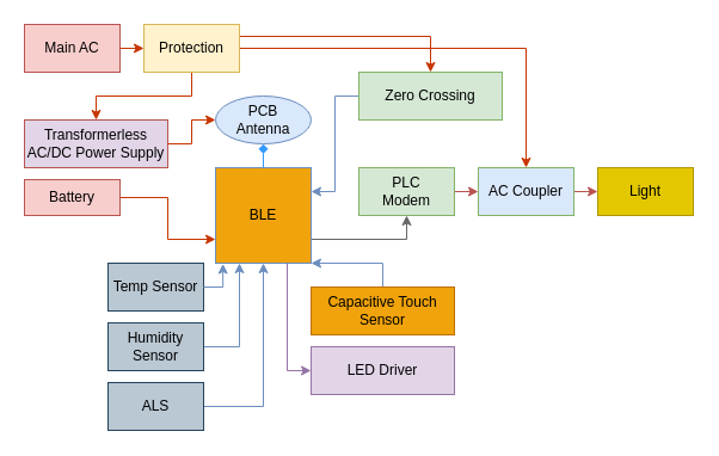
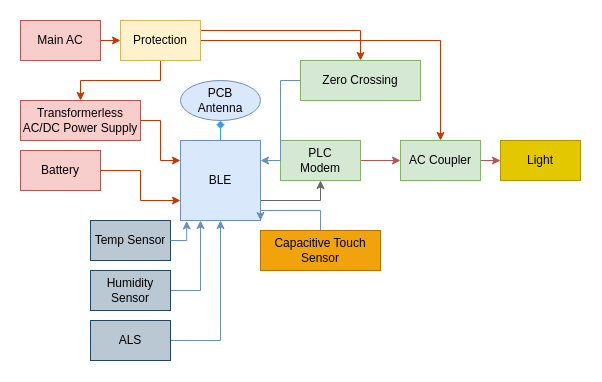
  <mxCell id="0" />
  <mxCell id="1" parent="0" />
  <mxCell id="2" style="edgeStyle=orthogonalEdgeStyle;rounded=0;orthogonalLoop=1;jettySize=auto;html=1;exitX=0.5;exitY=0;exitDx=0;exitDy=0;entryX=0.5;entryY=1;entryDx=0;entryDy=0;strokeColor=#3399FF;endArrow=diamond;" edge="1" parent="1" source="5" target="31"><mxGeometry relative="1" as="geometry" /></mxCell>
  <mxCell id="3" style="edgeStyle=orthogonalEdgeStyle;rounded=0;orthogonalLoop=1;jettySize=auto;html=1;exitX=1;exitY=0.75;exitDx=0;exitDy=0;entryX=0.5;entryY=1;entryDx=0;entryDy=0;fillColor=#f5f5f5;strokeColor=#666666;" edge="1" parent="1" source="5" target="13"><mxGeometry relative="1" as="geometry" /></mxCell>
- <mxCell id="4" style="edgeStyle=orthogonalEdgeStyle;rounded=0;orthogonalLoop=1;jettySize=auto;html=1;exitX=0.75;exitY=1;exitDx=0;exitDy=0;entryX=0;entryY=0.5;entryDx=0;entryDy=0;fillColor=#e1d5e7;strokeColor=#9673a6;" edge="1" parent="1" source="5" target="18"><mxGeometry relative="1" as="geometry" /></mxCell>
- <mxCell id="5" value="BLE" style="rounded=0;whiteSpace=wrap;html=1;fillColor=#f0a30a;strokeColor=#6c8ebf;" vertex="1" parent="1"><mxGeometry x="180" y="140" width="80" height="80" as="geometry" /></mxCell>
+ <mxCell id="5" value="BLE" style="rounded=0;whiteSpace=wrap;html=1;fillColor=#dae8fc;strokeColor=#6c8ebf;" vertex="1" parent="1"><mxGeometry x="180" y="140" width="80" height="80" as="geometry" /></mxCell>
  <mxCell id="6" style="edgeStyle=orthogonalEdgeStyle;rounded=0;orthogonalLoop=1;jettySize=auto;html=1;exitX=1;exitY=0.5;exitDx=0;exitDy=0;entryX=0;entryY=0.5;entryDx=0;entryDy=0;fillColor=#fa6800;strokeColor=#C73500;" edge="1" parent="1" source="7" target="11"><mxGeometry relative="1" as="geometry" /></mxCell>
  <mxCell id="7" value="Main AC" style="rounded=0;whiteSpace=wrap;html=1;fillColor=#f8cecc;strokeColor=#b85450;" vertex="1" parent="1"><mxGeometry x="20" y="20" width="80" height="40" as="geometry" /></mxCell>
  <mxCell id="8" style="edgeStyle=orthogonalEdgeStyle;rounded=0;orthogonalLoop=1;jettySize=auto;html=1;exitX=1;exitY=0.5;exitDx=0;exitDy=0;entryX=0.5;entryY=0;entryDx=0;entryDy=0;fillColor=#fa6800;strokeColor=#C73500;" edge="1" parent="1" source="11" target="17"><mxGeometry relative="1" as="geometry"><mxPoint x="133.04" y="-30.67" as="sourcePoint" /><mxPoint x="420" y="30.65" as="targetPoint" /><Array as="points"><mxPoint x="200" y="30" /><mxPoint x="360" y="30" /></Array></mxGeometry></mxCell>
  <mxCell id="9" style="edgeStyle=orthogonalEdgeStyle;rounded=0;orthogonalLoop=1;jettySize=auto;html=1;exitX=1;exitY=0.25;exitDx=0;exitDy=0;fillColor=#fa6800;strokeColor=#C73500;entryX=0.5;entryY=0;entryDx=0;entryDy=0;" edge="1" parent="1" target="15"><mxGeometry relative="1" as="geometry"><mxPoint x="199.98" y="40" as="sourcePoint" /><mxPoint x="440" y="130" as="targetPoint" /><Array as="points"><mxPoint x="440" y="40" /></Array></mxGeometry></mxCell>
  <mxCell id="10" style="edgeStyle=orthogonalEdgeStyle;rounded=0;orthogonalLoop=1;jettySize=auto;html=1;exitX=0.5;exitY=1;exitDx=0;exitDy=0;entryX=0.5;entryY=0;entryDx=0;entryDy=0;fillColor=#fa6800;strokeColor=#C73500;" edge="1" parent="1" source="11" target="30"><mxGeometry relative="1" as="geometry" /></mxCell>
  <mxCell id="11" value="Protection" style="rounded=0;whiteSpace=wrap;html=1;fillColor=#fff2cc;strokeColor=#d6b656;" vertex="1" parent="1"><mxGeometry x="120" y="20" width="80" height="40" as="geometry" /></mxCell>
  <mxCell id="12" style="edgeStyle=orthogonalEdgeStyle;rounded=0;orthogonalLoop=1;jettySize=auto;html=1;exitX=1;exitY=0.5;exitDx=0;exitDy=0;entryX=0;entryY=0.5;entryDx=0;entryDy=0;fillColor=#f8cecc;strokeColor=#b85450;" edge="1" parent="1" source="13" target="15"><mxGeometry relative="1" as="geometry" /></mxCell>
- <mxCell id="13" value="PLC&lt;br&gt;Modem" style="rounded=0;whiteSpace=wrap;html=1;fillColor=#d5e8d4;strokeColor=#82b366;" vertex="1" parent="1"><mxGeometry x="300" y="140" width="80" height="40" as="geometry" /></mxCell>
+ <mxCell id="13" value="PLC&lt;br&gt;Modem" style="rounded=0;whiteSpace=wrap;html=1;fillColor=#d5e8d4;strokeColor=#82b366;" vertex="1" parent="1"><mxGeometry x="280" y="140" width="80" height="40" as="geometry" /></mxCell>
  <mxCell id="14" style="edgeStyle=orthogonalEdgeStyle;rounded=0;orthogonalLoop=1;jettySize=auto;html=1;exitX=1;exitY=0.5;exitDx=0;exitDy=0;entryX=0;entryY=0.5;entryDx=0;entryDy=0;fillColor=#f8cecc;strokeColor=#b85450;" edge="1" parent="1" source="15" target="26"><mxGeometry relative="1" as="geometry" /></mxCell>
- <mxCell id="15" value="AC Coupler" style="rounded=0;whiteSpace=wrap;html=1;fillColor=#dae8fc;strokeColor=#82b366;" vertex="1" parent="1"><mxGeometry x="400" y="140" width="80" height="40" as="geometry" /></mxCell>
+ <mxCell id="15" value="AC Coupler" style="rounded=0;whiteSpace=wrap;html=1;fillColor=#d5e8d4;strokeColor=#82b366;" vertex="1" parent="1"><mxGeometry x="400" y="140" width="80" height="40" as="geometry" /></mxCell>
  <mxCell id="16" style="edgeStyle=orthogonalEdgeStyle;rounded=0;orthogonalLoop=1;jettySize=auto;html=1;exitX=0;exitY=0.5;exitDx=0;exitDy=0;entryX=1;entryY=0.25;entryDx=0;entryDy=0;fillColor=#dae8fc;strokeColor=#6c8ebf;" edge="1" parent="1" source="17" target="5"><mxGeometry relative="1" as="geometry" /></mxCell>
  <mxCell id="17" value="Zero Crossing" style="rounded=0;whiteSpace=wrap;html=1;fillColor=#d5e8d4;strokeColor=#82b366;" vertex="1" parent="1"><mxGeometry x="300" y="60" width="120" height="40" as="geometry" /></mxCell>
- <mxCell id="18" value="LED Driver" style="rounded=0;whiteSpace=wrap;html=1;fillColor=#e1d5e7;strokeColor=#9673a6;" vertex="1" parent="1"><mxGeometry x="260" y="290" width="120" height="40" as="geometry" /></mxCell>
  <mxCell id="19" style="edgeStyle=orthogonalEdgeStyle;rounded=0;orthogonalLoop=1;jettySize=auto;html=1;exitX=0.5;exitY=0;exitDx=0;exitDy=0;entryX=1;entryY=1;entryDx=0;entryDy=0;fillColor=#dae8fc;strokeColor=#6c8ebf;" edge="1" parent="1" source="20" target="5"><mxGeometry relative="1" as="geometry" /></mxCell>
- <mxCell id="20" value="Capacitive Touch&lt;br&gt;Sensor" style="rounded=0;whiteSpace=wrap;html=1;fillColor=#f0a30a;strokeColor=#BD7000;fontColor=#000000;" vertex="1" parent="1"><mxGeometry x="260" y="240" width="120" height="40" as="geometry" /></mxCell>
+ <mxCell id="20" value="Capacitive Touch&lt;br&gt;Sensor" style="rounded=0;whiteSpace=wrap;html=1;fillColor=#f0a30a;strokeColor=#BD7000;fontColor=#000000;" vertex="1" parent="1"><mxGeometry x="260" y="230" width="120" height="40" as="geometry" /></mxCell>
  <mxCell id="21" value="Temp Sensor" style="rounded=0;whiteSpace=wrap;html=1;fillColor=#bac8d3;strokeColor=#23445d;" vertex="1" parent="1"><mxGeometry x="90" y="220" width="80" height="40" as="geometry" /></mxCell>
  <mxCell id="22" style="edgeStyle=orthogonalEdgeStyle;rounded=0;orthogonalLoop=1;jettySize=auto;html=1;exitX=1;exitY=0.5;exitDx=0;exitDy=0;entryX=0.25;entryY=1;entryDx=0;entryDy=0;fillColor=#dae8fc;strokeColor=#6c8ebf;" edge="1" parent="1" source="23" target="5"><mxGeometry relative="1" as="geometry" /></mxCell>
  <mxCell id="23" value="Humidity Sensor" style="rounded=0;whiteSpace=wrap;html=1;fillColor=#bac8d3;strokeColor=#23445d;" vertex="1" parent="1"><mxGeometry x="90" y="270" width="80" height="40" as="geometry" /></mxCell>
  <mxCell id="24" style="edgeStyle=orthogonalEdgeStyle;rounded=0;orthogonalLoop=1;jettySize=auto;html=1;exitX=1;exitY=0.5;exitDx=0;exitDy=0;entryX=0.5;entryY=1;entryDx=0;entryDy=0;fillColor=#dae8fc;strokeColor=#6c8ebf;" edge="1" parent="1" source="25" target="5"><mxGeometry relative="1" as="geometry" /></mxCell>
  <mxCell id="25" value="ALS" style="rounded=0;whiteSpace=wrap;html=1;fillColor=#bac8d3;strokeColor=#23445d;" vertex="1" parent="1"><mxGeometry x="90" y="320" width="80" height="40" as="geometry" /></mxCell>
  <mxCell id="26" value="Light" style="rounded=0;whiteSpace=wrap;html=1;fillColor=#e3c800;fontColor=#000000;strokeColor=#B09500;" vertex="1" parent="1"><mxGeometry x="500" y="140" width="80" height="40" as="geometry" /></mxCell>
  <mxCell id="27" style="edgeStyle=orthogonalEdgeStyle;rounded=0;orthogonalLoop=1;jettySize=auto;html=1;exitX=1;exitY=0.5;exitDx=0;exitDy=0;entryX=0;entryY=0.75;entryDx=0;entryDy=0;fillColor=#fa6800;strokeColor=#C73500;" edge="1" parent="1" source="28" target="5"><mxGeometry relative="1" as="geometry" /></mxCell>
- <mxCell id="28" value="Battery" style="rounded=0;whiteSpace=wrap;html=1;fillColor=#f8cecc;strokeColor=#b85450;" vertex="1" parent="1"><mxGeometry x="20" y="150" width="80" height="30" as="geometry" /></mxCell>
- <mxCell id="29" style="edgeStyle=orthogonalEdgeStyle;rounded=0;orthogonalLoop=1;jettySize=auto;html=1;exitX=1;exitY=0.5;exitDx=0;exitDy=0;fillColor=#fa6800;strokeColor=#C73500;" edge="1" parent="1" source="30" target="31"><mxGeometry relative="1" as="geometry" /></mxCell>
- <mxCell id="30" value="Transformerless&lt;br&gt;AC/DC Power Supply" style="rounded=0;whiteSpace=wrap;html=1;fillColor=#e1d5e7;strokeColor=#b85450;" vertex="1" parent="1"><mxGeometry x="20" y="100" width="120" height="40" as="geometry" /></mxCell>
+ <mxCell id="28" value="Battery" style="rounded=0;whiteSpace=wrap;html=1;fillColor=#f8cecc;strokeColor=#b85450;" vertex="1" parent="1"><mxGeometry x="20" y="150" width="80" height="40" as="geometry" /></mxCell>
+ <mxCell id="29" style="edgeStyle=orthogonalEdgeStyle;rounded=0;orthogonalLoop=1;jettySize=auto;html=1;exitX=1;exitY=0.5;exitDx=0;exitDy=0;entryX=0;entryY=0.25;entryDx=0;entryDy=0;fillColor=#fa6800;strokeColor=#C73500;" edge="1" parent="1" source="30" target="5"><mxGeometry relative="1" as="geometry" /></mxCell>
+ <mxCell id="30" value="Transformerless&lt;br&gt;AC/DC Power Supply" style="rounded=0;whiteSpace=wrap;html=1;fillColor=#f8cecc;strokeColor=#b85450;" vertex="1" parent="1"><mxGeometry x="20" y="100" width="120" height="40" as="geometry" /></mxCell>
  <mxCell id="31" value="PCB&lt;br&gt;Antenna" style="ellipse;whiteSpace=wrap;html=1;fillColor=#dae8fc;strokeColor=#6c8ebf;" vertex="1" parent="1"><mxGeometry x="180" y="80" width="80" height="40" as="geometry" /></mxCell>
  <mxCell id="32" style="edgeStyle=orthogonalEdgeStyle;rounded=0;orthogonalLoop=1;jettySize=auto;html=1;exitX=1;exitY=0.5;exitDx=0;exitDy=0;entryX=0.077;entryY=1.006;entryDx=0;entryDy=0;entryPerimeter=0;fillColor=#dae8fc;strokeColor=#6c8ebf;" edge="1" parent="1" source="21" target="5"><mxGeometry relative="1" as="geometry" /></mxCell>
